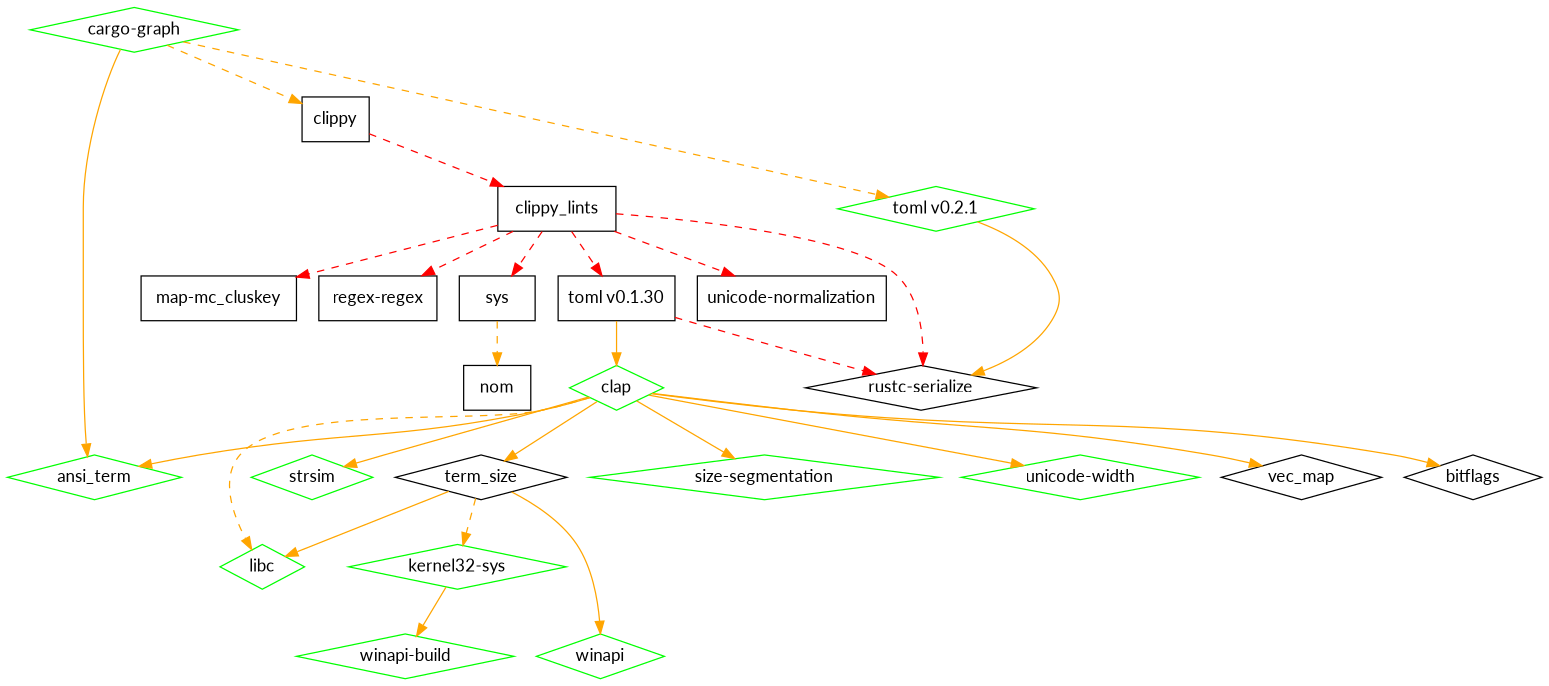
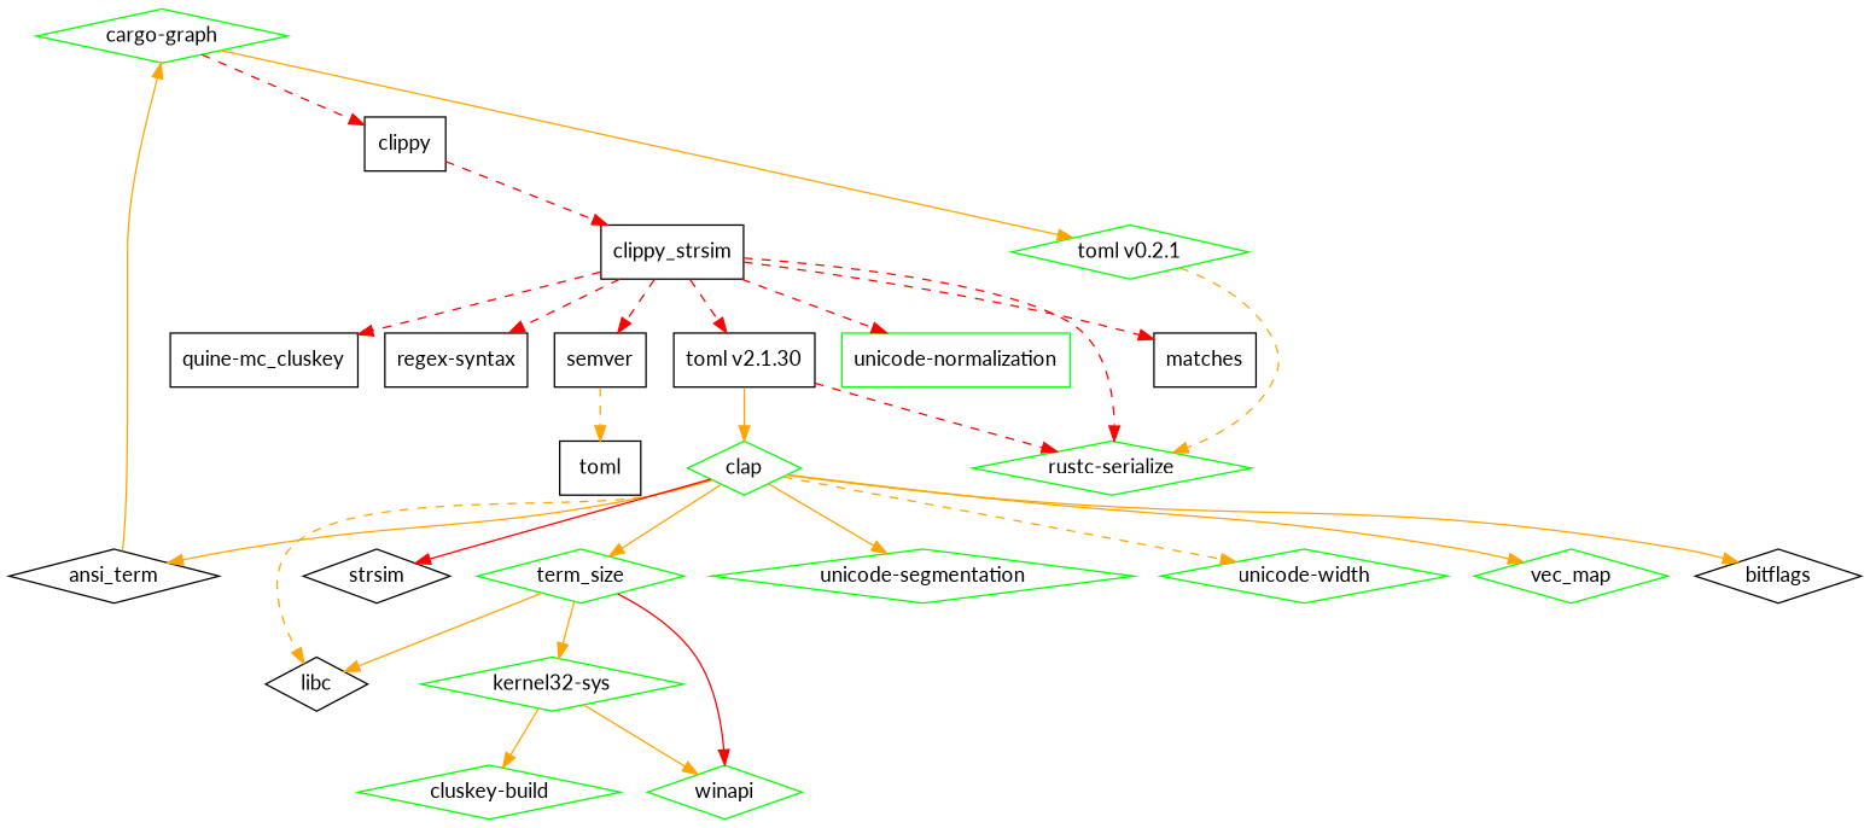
  digraph {
    fontname=Lato
    node [color=green fontname=Lato shape=diamond]
    edge [color=orange fontname=Lato]
    n1 [label="cargo-graph"]
-   n2 [label=ansi_term]
+   n2 [color=black label=ansi_term]
    n3 [label=clippy shape=box color=""]
    n4 [label="toml v0.2.1"]
    n5 [label=clap]
    n6 [color=black label=bitflags]
-   n7 [label=libc]
-   n8 [label=strsim]
-   n9 [color=black label=term_size]
-   n10 [label="size-segmentation"]
+   n7 [color=black label=libc]
+   n8 [color=black label=strsim]
+   n9 [label=term_size]
+   n10 [label="unicode-segmentation"]
    n11 [label="unicode-width"]
-   n12 [color=black label=vec_map]
-   n13 [label=clippy_lints shape=box color=""]
-   n14 [color=black label="rustc-serialize"]
+   n12 [label=vec_map]
+   n13 [label=clippy_strsim shape=box color=""]
+   n14 [label="rustc-serialize"]
    n15 [label="kernel32-sys"]
    n16 [label=winapi]
-   n18 [label="map-mc_cluskey" shape=box color=""]
-   n19 [label="regex-regex" shape=box color=""]
-   n20 [label=sys shape=box color=""]
-   n21 [label="toml v0.1.30" shape=box color=""]
-   n22 [label="unicode-normalization" shape=box color=""]
-   n23 [label="winapi-build"]
-   n24 [label=nom shape=box color=""]
-   n1 -> n2
-   n1 -> n3 [style=dashed]
-   n1 -> n4 [style=dashed]
+   n17 [label=matches shape=box color=""]
+   n18 [label="quine-mc_cluskey" shape=box color=""]
+   n19 [label="regex-syntax" shape=box color=""]
+   n20 [label=semver shape=box color=""]
+   n21 [label="toml v2.1.30" shape=box color=""]
+   n22 [label="unicode-normalization" shape=box]
+   n23 [label="cluskey-build"]
+   n24 [label=toml shape=box color=""]
+   n2 -> n1
+   n1 -> n3 [color=red style=dashed]
+   n1 -> n4
    n3 -> n13 [color=red style=dashed]
-   n4 -> n14
+   n4 -> n14 [style=dashed]
    n5 -> n2
    n5 -> n6
    n5 -> n7 [style=dashed]
-   n5 -> n8
+   n5 -> n8 [color=red]
    n5 -> n9
    n5 -> n10
-   n5 -> n11
+   n5 -> n11 [style=dashed]
    n5 -> n12
    n9 -> n7
-   n9 -> n15 [style=dashed]
-   n9 -> n16
+   n9 -> n15
+   n9 -> n16 [color=red]
    n13 -> n14 [color=red style=dashed]
+   n13 -> n17 [color=red style=dashed]
    n13 -> n18 [color=red style=dashed]
    n13 -> n19 [color=red style=dashed]
    n13 -> n20 [color=red style=dashed]
    n13 -> n21 [color=red style=dashed]
    n13 -> n22 [color=red style=dashed]
+   n15 -> n16
    n15 -> n23
    n20 -> n24 [style=dashed]
    n21 -> n5
    n21 -> n14 [color=red style=dashed]
  }
